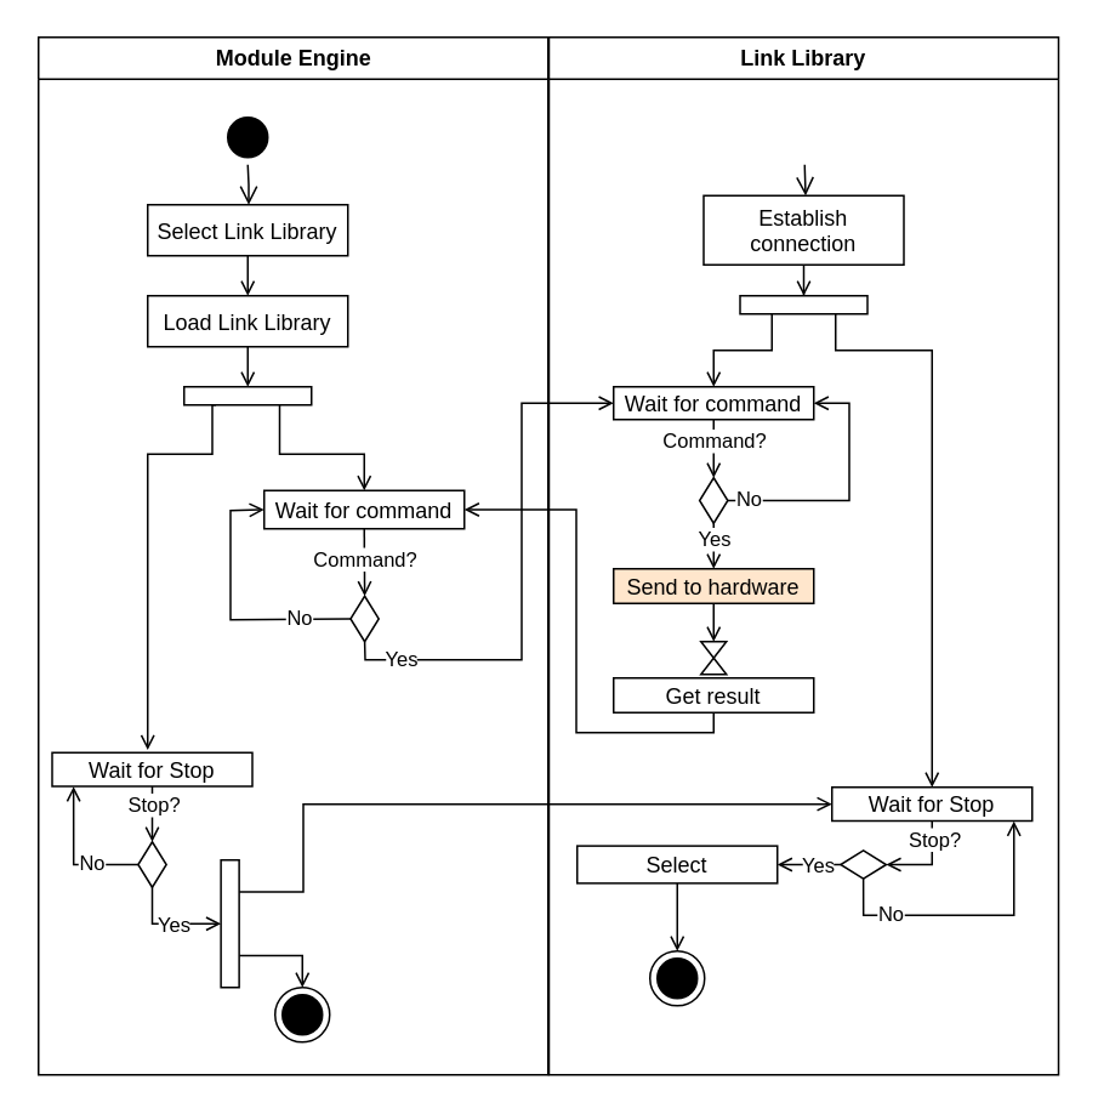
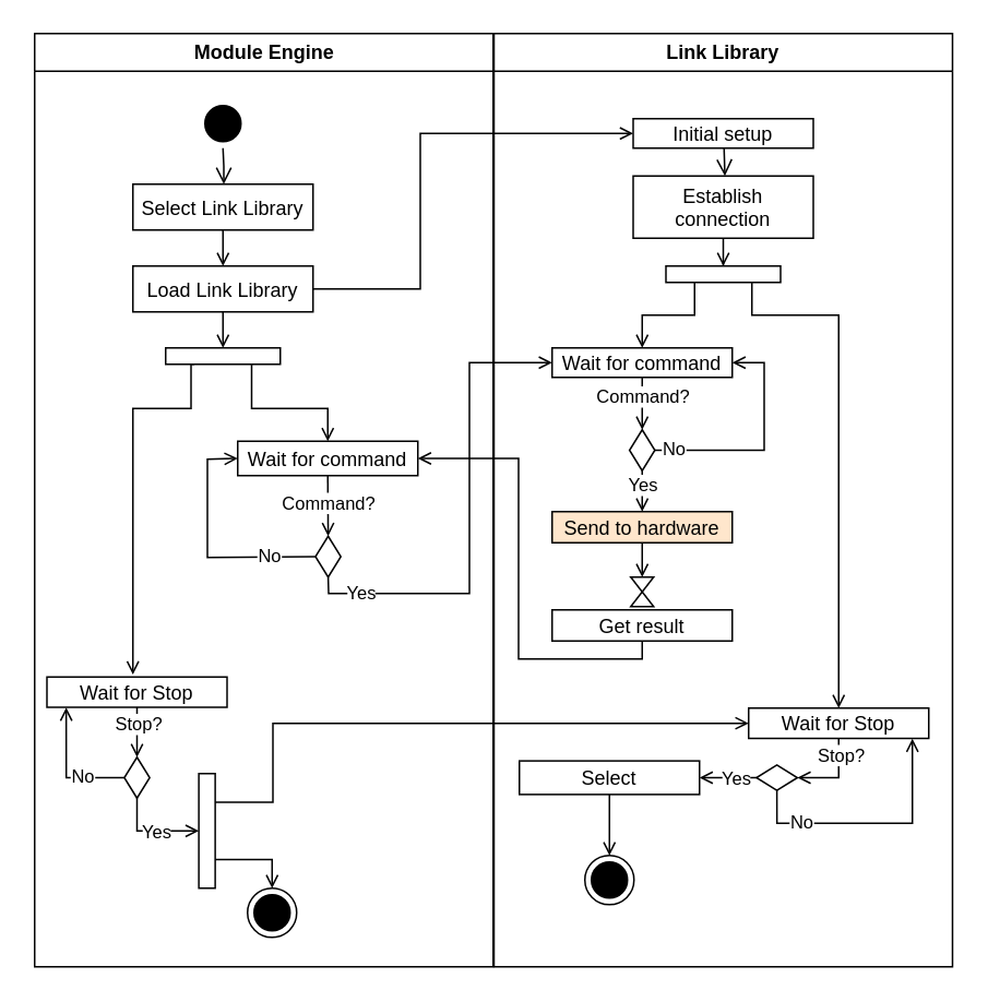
  <mxCell id="0" />
  <mxCell id="1" parent="0" />
  <mxCell id="2" value="Module Engine" style="swimlane;whiteSpace=wrap;movable=1;resizable=1;rotatable=1;deletable=1;editable=1;locked=0;connectable=1;" parent="1" vertex="1"><mxGeometry x="20.5" y="20" width="280" height="570" as="geometry" /></mxCell>
  <mxCell id="3" value="" style="ellipse;shape=startState;fillColor=#000000;strokeColor=default;" parent="2" vertex="1"><mxGeometry x="100" y="40" width="30" height="30" as="geometry" /></mxCell>
  <mxCell id="4" value="" style="edgeStyle=elbowEdgeStyle;elbow=horizontal;verticalAlign=bottom;endArrow=open;endSize=8;strokeColor=default;endFill=1;rounded=0" parent="2" source="3" target="5" edge="1"><mxGeometry x="100" y="40" as="geometry"><mxPoint x="115" y="110" as="targetPoint" /></mxGeometry></mxCell>
  <mxCell id="5" value="Select Link Library" style="" parent="2" vertex="1"><mxGeometry x="60" y="92" width="110" height="28" as="geometry" /></mxCell>
  <mxCell id="6" value="Load Link Library" style="" parent="2" vertex="1"><mxGeometry x="60" y="142" width="110" height="28" as="geometry" /></mxCell>
  <mxCell id="7" value="" style="endArrow=open;strokeColor=default;endFill=1;rounded=0" parent="2" source="5" target="6" edge="1"><mxGeometry relative="1" as="geometry" /></mxCell>
  <mxCell id="8" value="Wait for command" style="" parent="2" vertex="1"><mxGeometry x="124" y="249" width="110" height="21" as="geometry" /></mxCell>
  <mxCell id="9" value="" style="endArrow=open;strokeColor=default;endFill=1;rounded=0;entryX=0.5;entryY=0;entryDx=0;entryDy=0;" parent="2" source="6" target="17" edge="1"><mxGeometry relative="1" as="geometry" /></mxCell>
  <mxCell id="10" value="" style="endArrow=open;strokeColor=default;endFill=1;rounded=0;entryX=0.5;entryY=0;entryDx=0;entryDy=0;" parent="2" target="12" edge="1"><mxGeometry relative="1" as="geometry"><mxPoint x="178.99" y="270" as="sourcePoint" /><mxPoint x="178.99" y="313" as="targetPoint" /></mxGeometry></mxCell>
  <mxCell id="11" value="Command?" style="edgeLabel;html=1;align=center;verticalAlign=middle;resizable=0;points=[];" parent="10" vertex="1" connectable="0"><mxGeometry x="0.099" y="1" relative="1" as="geometry"><mxPoint x="-1" y="-3" as="offset" /></mxGeometry></mxCell>
  <mxCell id="12" value="" style="rhombus;whiteSpace=wrap;html=1;" parent="2" vertex="1"><mxGeometry x="171.48" y="307" width="15.5" height="25" as="geometry" /></mxCell>
  <mxCell id="13" value="" style="endArrow=open;strokeColor=default;endFill=1;rounded=0;entryX=0;entryY=0.5;entryDx=0;entryDy=0;exitX=0;exitY=0.5;exitDx=0;exitDy=0;" parent="2" source="12" target="8" edge="1"><mxGeometry relative="1" as="geometry"><mxPoint x="209.5" y="361" as="sourcePoint" /><mxPoint x="209.74" y="398" as="targetPoint" /><Array as="points"><mxPoint x="105.5" y="320" /><mxPoint x="105.5" y="260" /></Array></mxGeometry></mxCell>
  <mxCell id="14" value="No" style="edgeLabel;html=1;align=center;verticalAlign=middle;resizable=0;points=[];" parent="13" vertex="1" connectable="0"><mxGeometry x="-0.703" y="2" relative="1" as="geometry"><mxPoint x="-7" y="-3" as="offset" /></mxGeometry></mxCell>
  <mxCell id="15" style="edgeStyle=orthogonalEdgeStyle;rounded=0;orthogonalLoop=1;jettySize=auto;html=1;exitX=0.75;exitY=1;exitDx=0;exitDy=0;entryX=0.5;entryY=0;entryDx=0;entryDy=0;endArrow=open;endFill=0;" parent="2" source="17" target="8" edge="1"><mxGeometry relative="1" as="geometry"><Array as="points"><mxPoint x="132.5" y="229" /><mxPoint x="179.5" y="229" /></Array></mxGeometry></mxCell>
  <mxCell id="16" style="edgeStyle=orthogonalEdgeStyle;rounded=0;orthogonalLoop=1;jettySize=auto;html=1;exitX=0.25;exitY=1;exitDx=0;exitDy=0;entryX=0.5;entryY=0;entryDx=0;entryDy=0;endArrow=open;endFill=0;" parent="2" source="17" edge="1"><mxGeometry relative="1" as="geometry"><mxPoint x="60" y="391.5" as="targetPoint" /><Array as="points"><mxPoint x="95.5" y="229" /><mxPoint x="60.5" y="229" /></Array></mxGeometry></mxCell>
  <mxCell id="17" value="" style="rounded=0;whiteSpace=wrap;html=1;" parent="2" vertex="1"><mxGeometry x="80" y="192" width="70" height="10" as="geometry" /></mxCell>
  <mxCell id="18" style="edgeStyle=orthogonalEdgeStyle;rounded=0;orthogonalLoop=1;jettySize=auto;html=1;exitX=0.75;exitY=0;exitDx=0;exitDy=0;endArrow=open;endFill=0;entryX=0.5;entryY=0;entryDx=0;entryDy=0;" parent="2" source="23" edge="1"><mxGeometry relative="1" as="geometry"><mxPoint x="145" y="522" as="targetPoint" /></mxGeometry></mxCell>
  <mxCell id="19" value="Wait for Stop" style="" parent="2" vertex="1"><mxGeometry x="7.5" y="393" width="110" height="18.5" as="geometry" /></mxCell>
  <mxCell id="20" value="" style="edgeStyle=orthogonalEdgeStyle;rounded=0;orthogonalLoop=1;jettySize=auto;html=1;exitX=0.5;exitY=1;exitDx=0;exitDy=0;entryX=0.5;entryY=1;entryDx=0;entryDy=0;endArrow=open;endFill=0;" parent="2" source="19" target="22" edge="1"><mxGeometry relative="1" as="geometry"><mxPoint x="115" y="416.5" as="sourcePoint" /><mxPoint x="150.25" y="404" as="targetPoint" /></mxGeometry></mxCell>
  <mxCell id="21" value="Stop?" style="edgeLabel;html=1;align=center;verticalAlign=middle;resizable=0;points=[];" parent="20" vertex="1" connectable="0"><mxGeometry x="-0.103" y="2" relative="1" as="geometry"><mxPoint x="-2" y="-4" as="offset" /></mxGeometry></mxCell>
  <mxCell id="22" value="" style="rhombus;whiteSpace=wrap;html=1;rotation=-180;" parent="2" vertex="1"><mxGeometry x="54.75" y="442" width="15.5" height="25" as="geometry" /></mxCell>
  <mxCell id="23" value="" style="rounded=0;whiteSpace=wrap;html=1;rotation=90;" parent="2" vertex="1"><mxGeometry x="70.25" y="482" width="70" height="10" as="geometry" /></mxCell>
  <mxCell id="24" value="" style="edgeStyle=orthogonalEdgeStyle;rounded=0;orthogonalLoop=1;jettySize=auto;html=1;exitX=0.5;exitY=0;exitDx=0;exitDy=0;entryX=0.5;entryY=1;entryDx=0;entryDy=0;endArrow=open;endFill=0;" parent="2" source="22" target="23" edge="1"><mxGeometry relative="1" as="geometry"><mxPoint x="360" y="532" as="sourcePoint" /><mxPoint x="398" y="532" as="targetPoint" /></mxGeometry></mxCell>
  <mxCell id="25" value="Yes" style="edgeLabel;html=1;align=center;verticalAlign=middle;resizable=0;points=[];" parent="24" vertex="1" connectable="0"><mxGeometry x="-0.295" y="1" relative="1" as="geometry"><mxPoint x="11" y="1" as="offset" /></mxGeometry></mxCell>
  <mxCell id="26" style="edgeStyle=orthogonalEdgeStyle;rounded=0;orthogonalLoop=1;jettySize=auto;html=1;exitX=1;exitY=0.5;exitDx=0;exitDy=0;entryX=0.107;entryY=1.007;entryDx=0;entryDy=0;entryPerimeter=0;endArrow=open;endFill=0;" parent="2" source="22" target="19" edge="1"><mxGeometry relative="1" as="geometry" /></mxCell>
  <mxCell id="27" value="No" style="edgeLabel;html=1;align=center;verticalAlign=middle;resizable=0;points=[];" parent="26" vertex="1" connectable="0"><mxGeometry x="-0.327" y="-1" relative="1" as="geometry"><mxPoint as="offset" /></mxGeometry></mxCell>
  <mxCell id="28" value="" style="ellipse;html=1;shape=endState;fillColor=#000000;strokeColor=default;" vertex="1" parent="2"><mxGeometry x="130" y="522" width="30" height="30" as="geometry" /></mxCell>
  <mxCell id="29" value="Link Library" style="swimlane;whiteSpace=wrap;startSize=23;movable=1;resizable=1;rotatable=1;deletable=1;editable=1;locked=0;connectable=1;" parent="1" vertex="1"><mxGeometry x="301" y="20" width="280" height="570" as="geometry" /></mxCell>
  <mxCell id="30" value="" style="edgeStyle=elbowEdgeStyle;elbow=horizontal;verticalAlign=bottom;endArrow=open;endSize=8;strokeColor=default;endFill=1;rounded=0" parent="29" source="54" edge="1"><mxGeometry x="40" y="20" as="geometry"><mxPoint x="140.619" y="110" as="targetPoint" /></mxGeometry></mxCell>
  <mxCell id="31" style="edgeStyle=orthogonalEdgeStyle;rounded=0;orthogonalLoop=1;jettySize=auto;html=1;entryX=0.5;entryY=0;entryDx=0;entryDy=0;endArrow=open;endFill=0;" parent="29" source="54" target="44" edge="1"><mxGeometry relative="1" as="geometry" /></mxCell>
  <mxCell id="32" style="edgeStyle=orthogonalEdgeStyle;rounded=0;orthogonalLoop=1;jettySize=auto;html=1;exitX=0.5;exitY=1;exitDx=0;exitDy=0;entryX=0.5;entryY=0;entryDx=0;entryDy=0;endArrow=open;endFill=0;" parent="29" source="34" target="39" edge="1"><mxGeometry relative="1" as="geometry" /></mxCell>
  <mxCell id="33" value="Command?" style="edgeLabel;html=1;align=center;verticalAlign=middle;resizable=0;points=[];" parent="32" vertex="1" connectable="0"><mxGeometry x="0.078" y="-1" relative="1" as="geometry"><mxPoint x="1" y="-6" as="offset" /></mxGeometry></mxCell>
  <mxCell id="34" value="Wait for command" style="" parent="29" vertex="1"><mxGeometry x="35.5" y="192" width="110" height="18" as="geometry" /></mxCell>
  <mxCell id="35" style="edgeStyle=orthogonalEdgeStyle;rounded=0;orthogonalLoop=1;jettySize=auto;html=1;exitX=1;exitY=0.5;exitDx=0;exitDy=0;entryX=1;entryY=0.5;entryDx=0;entryDy=0;endArrow=open;endFill=0;" parent="29" source="39" target="34" edge="1"><mxGeometry relative="1" as="geometry"><Array as="points"><mxPoint x="165" y="255" /><mxPoint x="165" y="201" /></Array></mxGeometry></mxCell>
  <mxCell id="36" value="No" style="edgeLabel;html=1;align=center;verticalAlign=middle;resizable=0;points=[];" parent="35" vertex="1" connectable="0"><mxGeometry x="-0.784" y="-1" relative="1" as="geometry"><mxPoint x="-4" y="-2" as="offset" /></mxGeometry></mxCell>
  <mxCell id="37" style="edgeStyle=orthogonalEdgeStyle;rounded=0;orthogonalLoop=1;jettySize=auto;html=1;exitX=0.5;exitY=1;exitDx=0;exitDy=0;endArrow=open;endFill=0;" parent="29" source="39" target="41" edge="1"><mxGeometry relative="1" as="geometry"><mxPoint x="90" y="362" as="targetPoint" /><mxPoint x="82.25" y="372" as="sourcePoint" /></mxGeometry></mxCell>
  <mxCell id="38" value="Yes" style="edgeLabel;html=1;align=center;verticalAlign=middle;resizable=0;points=[];" parent="37" vertex="1" connectable="0"><mxGeometry x="0.2" y="1" relative="1" as="geometry"><mxPoint x="1" y="1" as="offset" /></mxGeometry></mxCell>
  <mxCell id="39" value="" style="rhombus;whiteSpace=wrap;html=1;" parent="29" vertex="1"><mxGeometry x="82.75" y="242" width="15.5" height="25" as="geometry" /></mxCell>
  <mxCell id="40" style="edgeStyle=orthogonalEdgeStyle;rounded=0;orthogonalLoop=1;jettySize=auto;html=1;exitX=0.5;exitY=1;exitDx=0;exitDy=0;entryX=0.5;entryY=0;entryDx=0;entryDy=0;endArrow=open;endFill=0;" parent="29" source="41" target="60" edge="1"><mxGeometry relative="1" as="geometry" /></mxCell>
  <mxCell id="41" value="Send to hardware" style="fillColor=#ffe6cc;" parent="29" vertex="1"><mxGeometry x="35.5" y="292" width="110" height="19" as="geometry" /></mxCell>
  <mxCell id="42" style="edgeStyle=orthogonalEdgeStyle;rounded=0;orthogonalLoop=1;jettySize=auto;html=1;exitX=0.25;exitY=1;exitDx=0;exitDy=0;entryX=0.5;entryY=0;entryDx=0;entryDy=0;endArrow=open;endFill=0;" parent="29" source="44" target="34" edge="1"><mxGeometry relative="1" as="geometry"><Array as="points"><mxPoint x="123" y="172" /><mxPoint x="91" y="172" /><mxPoint x="91" y="192" /></Array></mxGeometry></mxCell>
  <mxCell id="43" style="edgeStyle=orthogonalEdgeStyle;rounded=0;orthogonalLoop=1;jettySize=auto;html=1;exitX=0.75;exitY=1;exitDx=0;exitDy=0;entryX=0.5;entryY=0;entryDx=0;entryDy=0;endArrow=open;endFill=0;" parent="29" source="44" target="47" edge="1"><mxGeometry relative="1" as="geometry"><Array as="points"><mxPoint x="158" y="172" /><mxPoint x="211" y="172" /></Array></mxGeometry></mxCell>
  <mxCell id="44" value="" style="rounded=0;whiteSpace=wrap;html=1;" parent="29" vertex="1"><mxGeometry x="105" y="142" width="70" height="10" as="geometry" /></mxCell>
  <mxCell id="45" style="edgeStyle=orthogonalEdgeStyle;rounded=0;orthogonalLoop=1;jettySize=auto;html=1;entryX=0.5;entryY=0;entryDx=0;entryDy=0;endArrow=open;endFill=0;" parent="29" source="47" target="50" edge="1"><mxGeometry relative="1" as="geometry" /></mxCell>
  <mxCell id="46" value="Stop?" style="edgeLabel;html=1;align=center;verticalAlign=middle;resizable=0;points=[];" parent="45" vertex="1" connectable="0"><mxGeometry x="-0.594" y="1" relative="1" as="geometry"><mxPoint as="offset" /></mxGeometry></mxCell>
  <mxCell id="47" value="Wait for Stop" style="" parent="29" vertex="1"><mxGeometry x="155.5" y="412" width="110" height="18.5" as="geometry" /></mxCell>
  <mxCell id="48" style="edgeStyle=orthogonalEdgeStyle;rounded=0;orthogonalLoop=1;jettySize=auto;html=1;exitX=0.5;exitY=1;exitDx=0;exitDy=0;entryX=1;entryY=0.5;entryDx=0;entryDy=0;endArrow=open;endFill=0;" parent="29" source="50" target="52" edge="1"><mxGeometry relative="1" as="geometry" /></mxCell>
  <mxCell id="49" value="Yes" style="edgeLabel;html=1;align=center;verticalAlign=middle;resizable=0;points=[];labelBackgroundColor=default;" parent="48" vertex="1" connectable="0"><mxGeometry x="0.287" relative="1" as="geometry"><mxPoint x="9" as="offset" /></mxGeometry></mxCell>
  <mxCell id="50" value="" style="rhombus;whiteSpace=wrap;html=1;rotation=90;" parent="29" vertex="1"><mxGeometry x="165" y="442" width="15.5" height="25" as="geometry" /></mxCell>
  <mxCell id="51" style="edgeStyle=orthogonalEdgeStyle;rounded=0;orthogonalLoop=1;jettySize=auto;html=1;exitX=0.5;exitY=1;exitDx=0;exitDy=0;entryX=0.5;entryY=0;entryDx=0;entryDy=0;endArrow=open;endFill=0;" parent="29" source="52" edge="1"><mxGeometry relative="1" as="geometry"><mxPoint x="70.5" y="502" as="targetPoint" /></mxGeometry></mxCell>
  <mxCell id="52" value="Select" style="" parent="29" vertex="1"><mxGeometry x="15.5" y="444.25" width="110" height="20.5" as="geometry" /></mxCell>
  <mxCell id="53" value="" style="edgeStyle=elbowEdgeStyle;elbow=horizontal;verticalAlign=bottom;endArrow=open;endSize=8;strokeColor=default;endFill=1;rounded=0" parent="29" target="54" edge="1"><mxGeometry x="40" y="20" as="geometry"><mxPoint x="585.619" y="238" as="targetPoint" /><mxPoint x="140.5" y="70" as="sourcePoint" /></mxGeometry></mxCell>
  <mxCell id="54" value="Establish&#10;connection" style="" parent="29" vertex="1"><mxGeometry x="85" y="87" width="110" height="38" as="geometry" /></mxCell>
  <mxCell id="55" value="Get result" style="" parent="29" vertex="1"><mxGeometry x="35.5" y="352" width="110" height="19" as="geometry" /></mxCell>
  <mxCell id="56" style="edgeStyle=orthogonalEdgeStyle;rounded=0;orthogonalLoop=1;jettySize=auto;html=1;exitX=1;exitY=0.5;exitDx=0;exitDy=0;entryX=0.909;entryY=1.005;entryDx=0;entryDy=0;entryPerimeter=0;endArrow=open;endFill=0;" parent="29" source="50" target="47" edge="1"><mxGeometry relative="1" as="geometry" /></mxCell>
  <mxCell id="57" value="No" style="edgeLabel;html=1;align=center;verticalAlign=middle;resizable=0;points=[];labelBackgroundColor=default;" parent="56" vertex="1" connectable="0"><mxGeometry x="-0.073" relative="1" as="geometry"><mxPoint x="-37" y="-1" as="offset" /></mxGeometry></mxCell>
  <mxCell id="58" value="" style="ellipse;html=1;shape=endState;fillColor=#000000;strokeColor=default;" vertex="1" parent="29"><mxGeometry x="55.5" y="502" width="30" height="30" as="geometry" /></mxCell>
+ <mxCell id="59" value="Initial setup" style="" vertex="1" parent="29"><mxGeometry x="85" y="52" width="110" height="18" as="geometry" /></mxCell>
  <mxCell id="60" value="" style="shape=collate;html=1;" vertex="1" parent="29"><mxGeometry x="83.5" y="332" width="14" height="18" as="geometry" /></mxCell>
+ <mxCell id="61" value="" style="endArrow=open;strokeColor=default;endFill=1;rounded=0;exitX=1;exitY=0.5;exitDx=0;exitDy=0;entryX=0;entryY=0.5;entryDx=0;entryDy=0;" parent="1" source="6" target="59" edge="1"><mxGeometry relative="1" as="geometry"><mxPoint x="317.5" y="317" as="sourcePoint" /><mxPoint x="366" y="62" as="targetPoint" /><Array as="points"><mxPoint x="256" y="176" /><mxPoint x="256" y="81" /></Array></mxGeometry></mxCell>
  <mxCell id="62" value="" style="endArrow=open;strokeColor=default;endFill=1;rounded=0;entryX=0;entryY=0.5;entryDx=0;entryDy=0;exitX=0.5;exitY=1;exitDx=0;exitDy=0;" parent="1" source="12" target="34" edge="1"><mxGeometry relative="1" as="geometry"><mxPoint x="190.5" y="324" as="sourcePoint" /><mxPoint x="425.5" y="172" as="targetPoint" /><Array as="points"><mxPoint x="200" y="362" /><mxPoint x="286" y="362" /><mxPoint x="286" y="221" /></Array></mxGeometry></mxCell>
  <mxCell id="63" value="Yes" style="edgeLabel;html=1;align=center;verticalAlign=middle;resizable=0;points=[];" parent="62" vertex="1" connectable="0"><mxGeometry x="-0.846" y="1" relative="1" as="geometry"><mxPoint x="8" as="offset" /></mxGeometry></mxCell>
  <mxCell id="64" style="edgeStyle=orthogonalEdgeStyle;rounded=0;orthogonalLoop=1;jettySize=auto;html=1;entryX=1;entryY=0.5;entryDx=0;entryDy=0;endArrow=open;endFill=0;exitX=0.5;exitY=1;exitDx=0;exitDy=0;" parent="1" source="55" target="8" edge="1"><mxGeometry relative="1" as="geometry"><Array as="points"><mxPoint x="392" y="402" /><mxPoint x="316" y="402" /><mxPoint x="316" y="280" /></Array></mxGeometry></mxCell>
  <mxCell id="65" style="edgeStyle=orthogonalEdgeStyle;rounded=0;orthogonalLoop=1;jettySize=auto;html=1;exitX=0.25;exitY=0;exitDx=0;exitDy=0;entryX=0;entryY=0.5;entryDx=0;entryDy=0;endArrow=open;endFill=0;" parent="1" source="23" target="47" edge="1"><mxGeometry relative="1" as="geometry"><Array as="points"><mxPoint x="166" y="489" /><mxPoint x="166" y="442" /><mxPoint x="456" y="442" /></Array></mxGeometry></mxCell>
